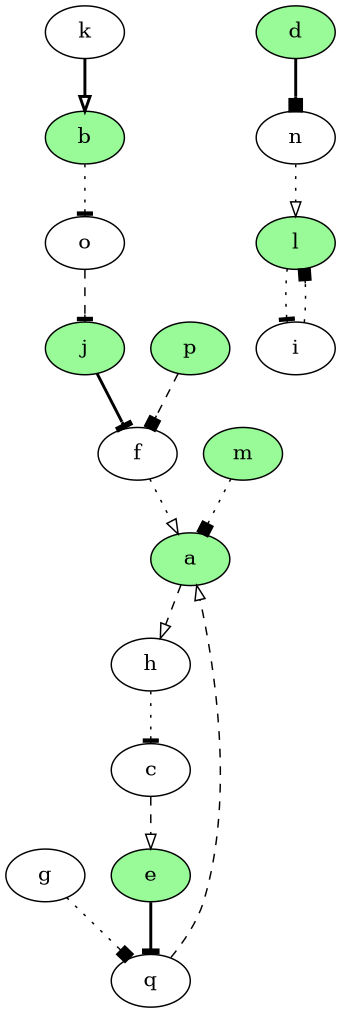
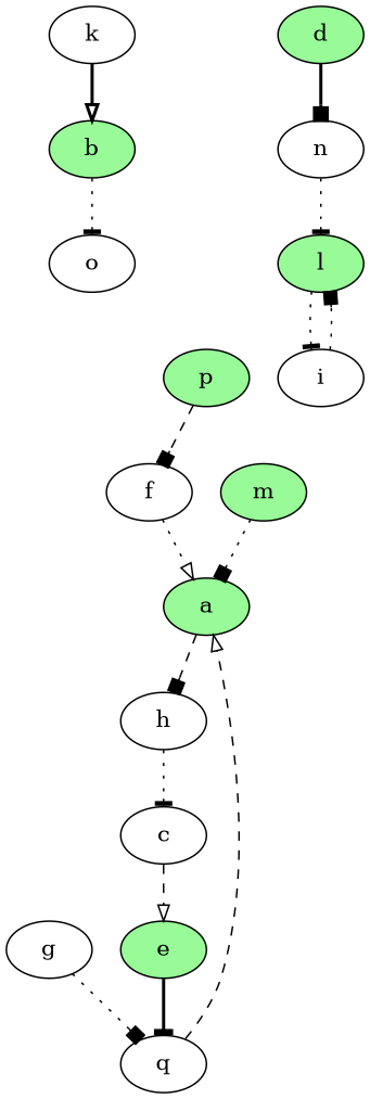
  digraph {
    node [fillcolor=white style=filled]
    edge [arrowhead=box style=dotted]
    a [fillcolor=palegreen]
    h
    c
    e [fillcolor=palegreen]
    l [fillcolor=palegreen]
    i
    n
    q
    f
    b [fillcolor=palegreen]
    o
-   j [fillcolor=palegreen]
    d [fillcolor=palegreen]
    g
    k
    m [fillcolor=palegreen]
    p [fillcolor=palegreen]
-   a -> h [arrowhead=onormal style=dashed]
+   a -> h [style=dashed]
    h -> c [arrowhead=tee]
    c -> e [arrowhead=onormal style=dashed]
    e -> q [arrowhead=tee style=bold]
    l -> i [arrowhead=tee]
    i -> l
-   n -> l [arrowhead=onormal]
+   n -> l [arrowhead=tee]
    q -> a [arrowhead=onormal style=dashed]
    f -> a [arrowhead=onormal]
    b -> o [arrowhead=tee]
-   o -> j [arrowhead=tee style=dashed]
-   j -> f [arrowhead=tee style=bold]
    d -> n [style=bold]
    g -> q
    k -> b [arrowhead=onormal style=bold]
    m -> a
    p -> f [style=dashed]
  }
